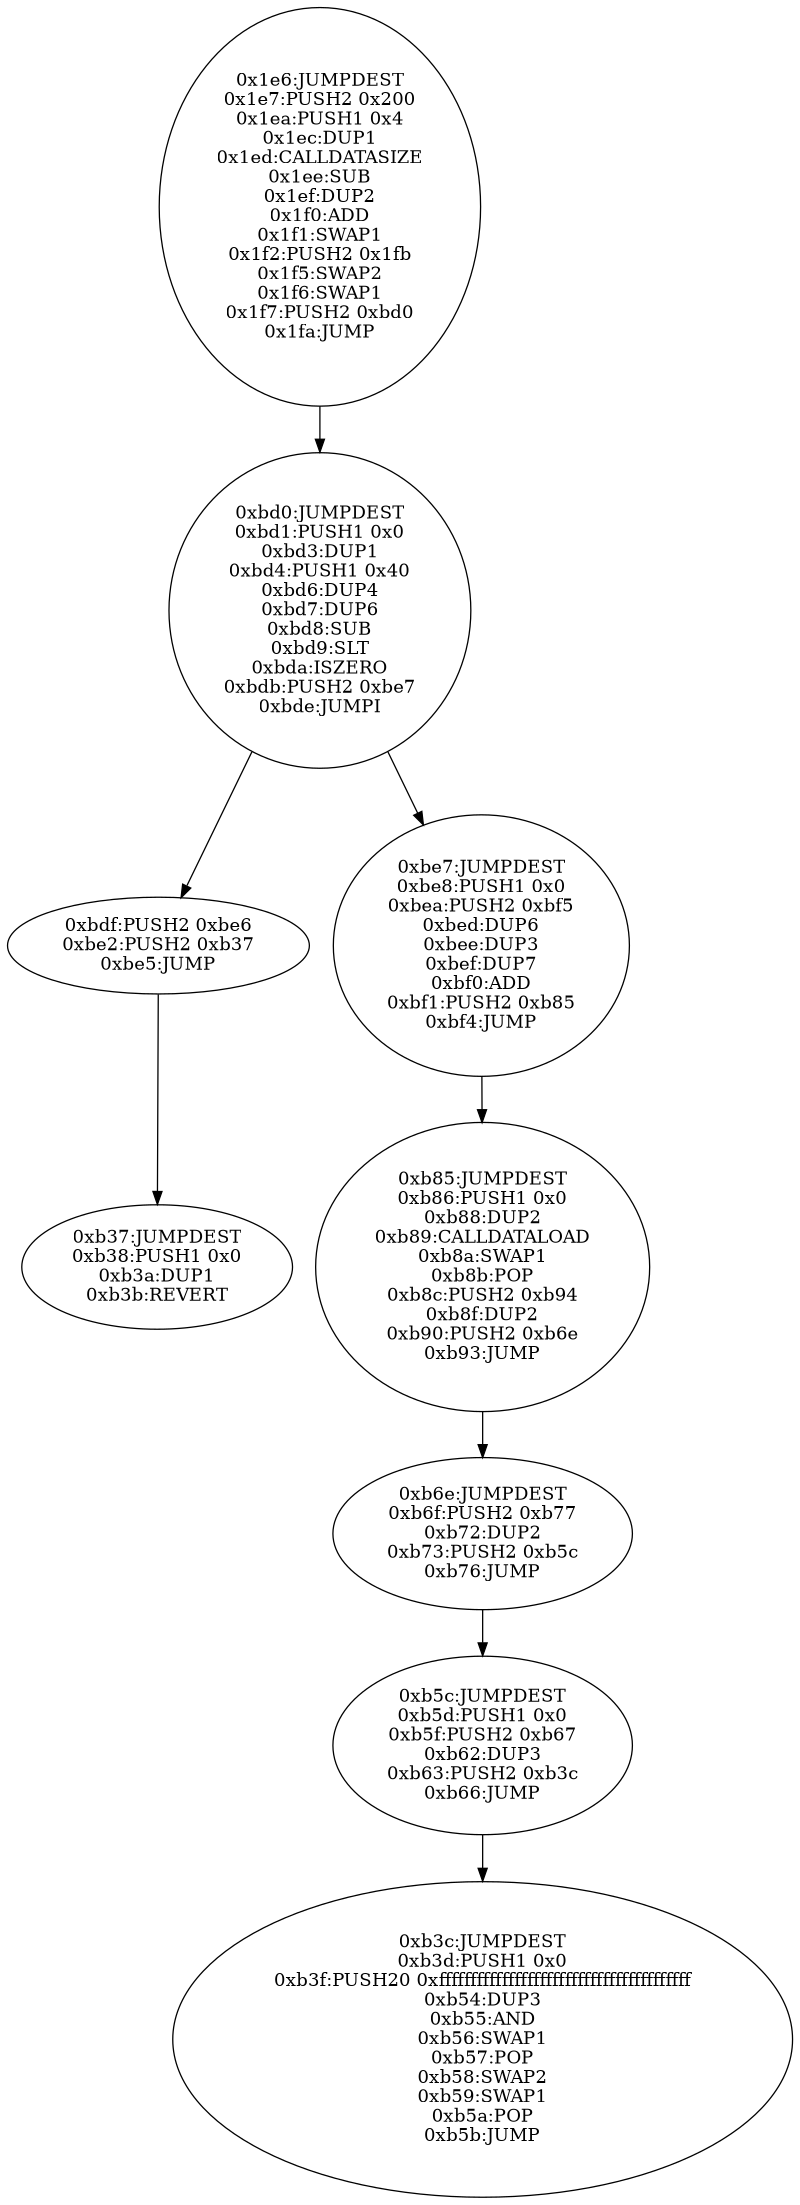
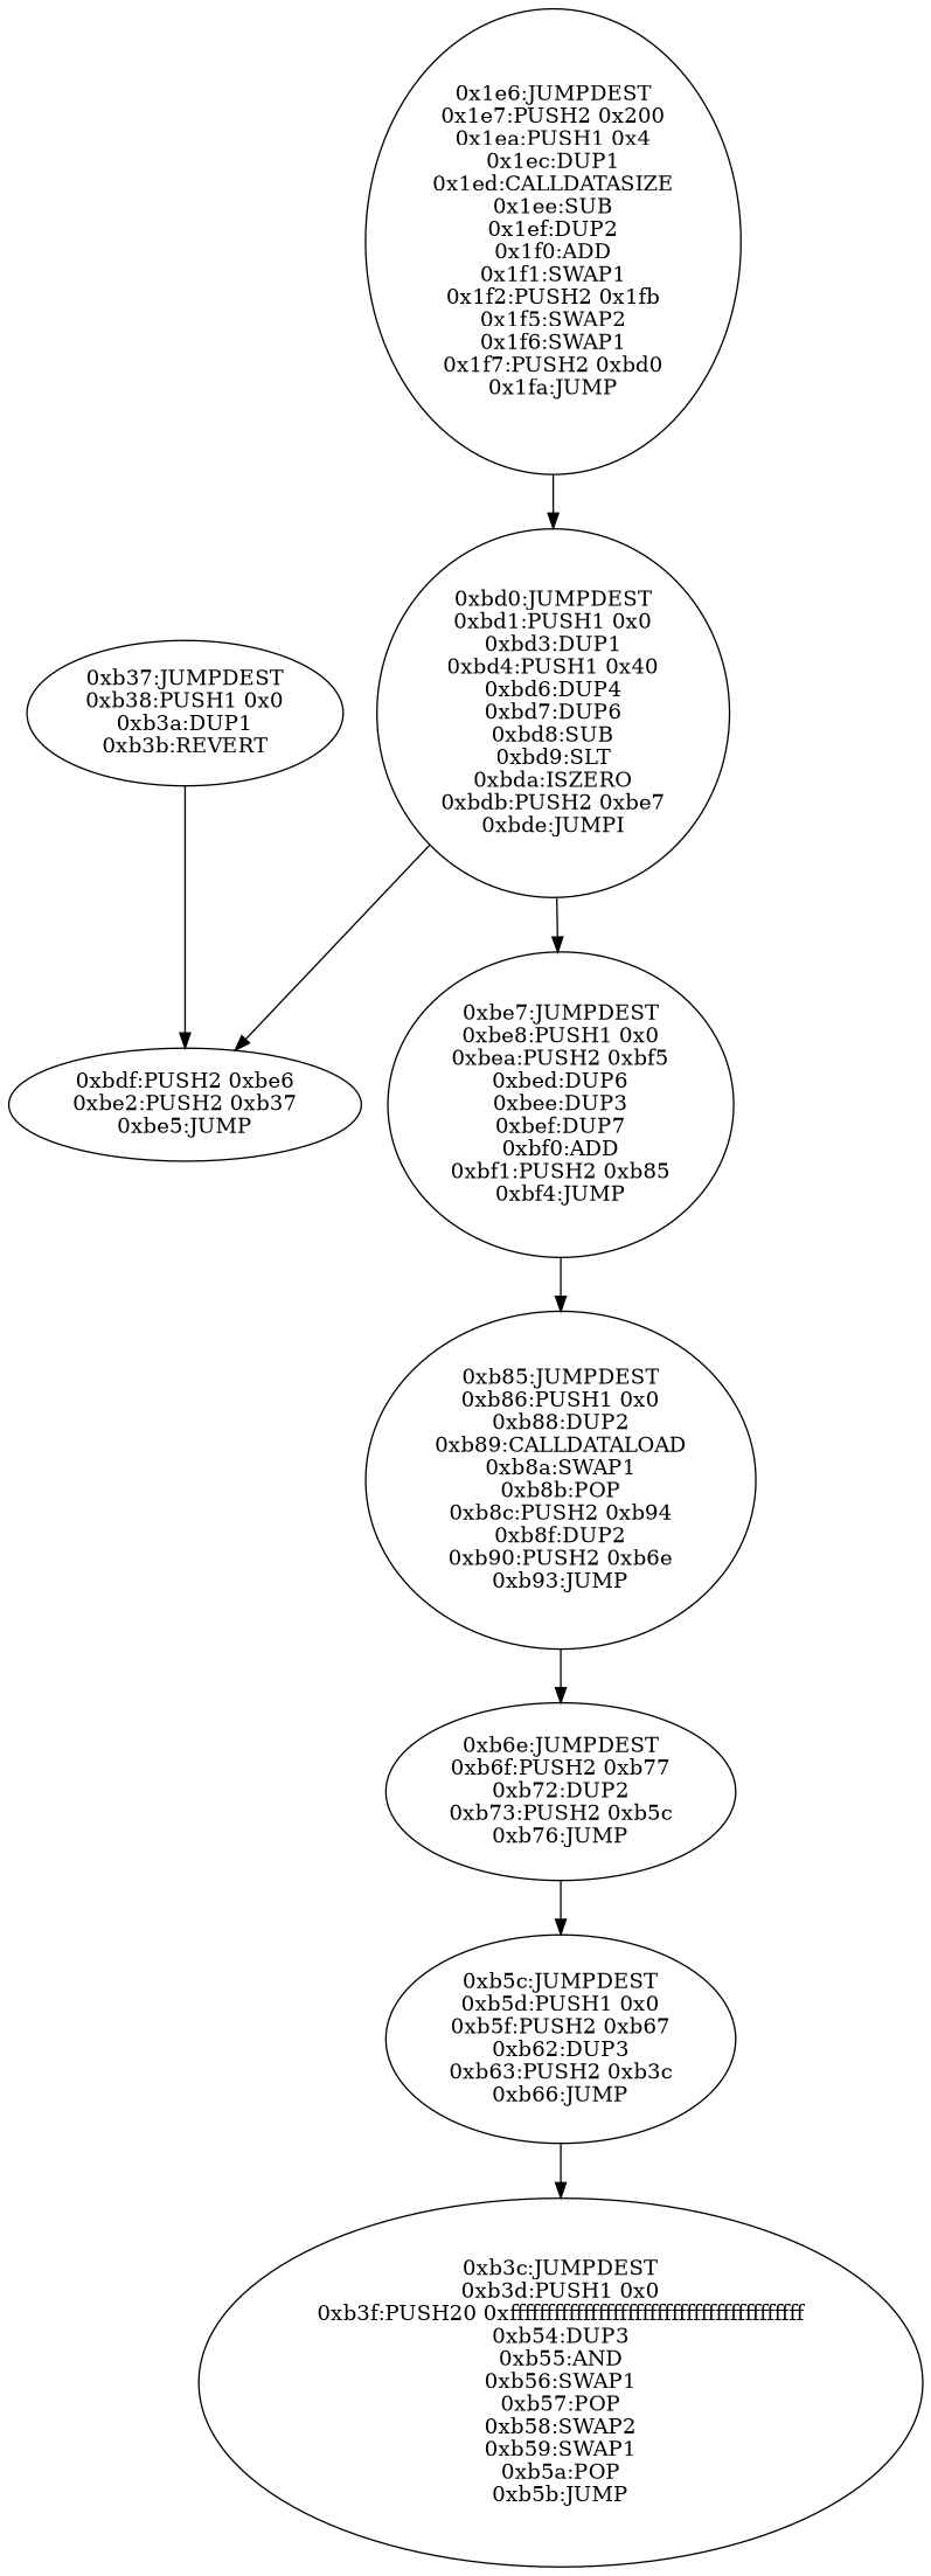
  digraph {
    n1 [label="0x1e6:JUMPDEST\n0x1e7:PUSH2 0x200\n0x1ea:PUSH1 0x4\n0x1ec:DUP1\n0x1ed:CALLDATASIZE\n0x1ee:SUB\n0x1ef:DUP2\n0x1f0:ADD\n0x1f1:SWAP1\n0x1f2:PUSH2 0x1fb\n0x1f5:SWAP2\n0x1f6:SWAP1\n0x1f7:PUSH2 0xbd0\n0x1fa:JUMP"]
    n2 [label="0xbd0:JUMPDEST\n0xbd1:PUSH1 0x0\n0xbd3:DUP1\n0xbd4:PUSH1 0x40\n0xbd6:DUP4\n0xbd7:DUP6\n0xbd8:SUB\n0xbd9:SLT\n0xbda:ISZERO\n0xbdb:PUSH2 0xbe7\n0xbde:JUMPI"]
    n3 [label="0xbdf:PUSH2 0xbe6\n0xbe2:PUSH2 0xb37\n0xbe5:JUMP"]
    n4 [label="0xbe7:JUMPDEST\n0xbe8:PUSH1 0x0\n0xbea:PUSH2 0xbf5\n0xbed:DUP6\n0xbee:DUP3\n0xbef:DUP7\n0xbf0:ADD\n0xbf1:PUSH2 0xb85\n0xbf4:JUMP"]
    n5 [label="0xb37:JUMPDEST\n0xb38:PUSH1 0x0\n0xb3a:DUP1\n0xb3b:REVERT"]
    n6 [label="0xb85:JUMPDEST\n0xb86:PUSH1 0x0\n0xb88:DUP2\n0xb89:CALLDATALOAD\n0xb8a:SWAP1\n0xb8b:POP\n0xb8c:PUSH2 0xb94\n0xb8f:DUP2\n0xb90:PUSH2 0xb6e\n0xb93:JUMP"]
    n7 [label="0xb6e:JUMPDEST\n0xb6f:PUSH2 0xb77\n0xb72:DUP2\n0xb73:PUSH2 0xb5c\n0xb76:JUMP"]
    n8 [label="0xb5c:JUMPDEST\n0xb5d:PUSH1 0x0\n0xb5f:PUSH2 0xb67\n0xb62:DUP3\n0xb63:PUSH2 0xb3c\n0xb66:JUMP"]
    n9 [label="0xb3c:JUMPDEST\n0xb3d:PUSH1 0x0\n0xb3f:PUSH20 0xffffffffffffffffffffffffffffffffffffffff\n0xb54:DUP3\n0xb55:AND\n0xb56:SWAP1\n0xb57:POP\n0xb58:SWAP2\n0xb59:SWAP1\n0xb5a:POP\n0xb5b:JUMP"]
    n1 -> n2
    n2 -> n3
    n2 -> n4
-   n3 -> n5
+   n5 -> n3
    n4 -> n6
    n6 -> n7
    n7 -> n8
    n8 -> n9
  }
